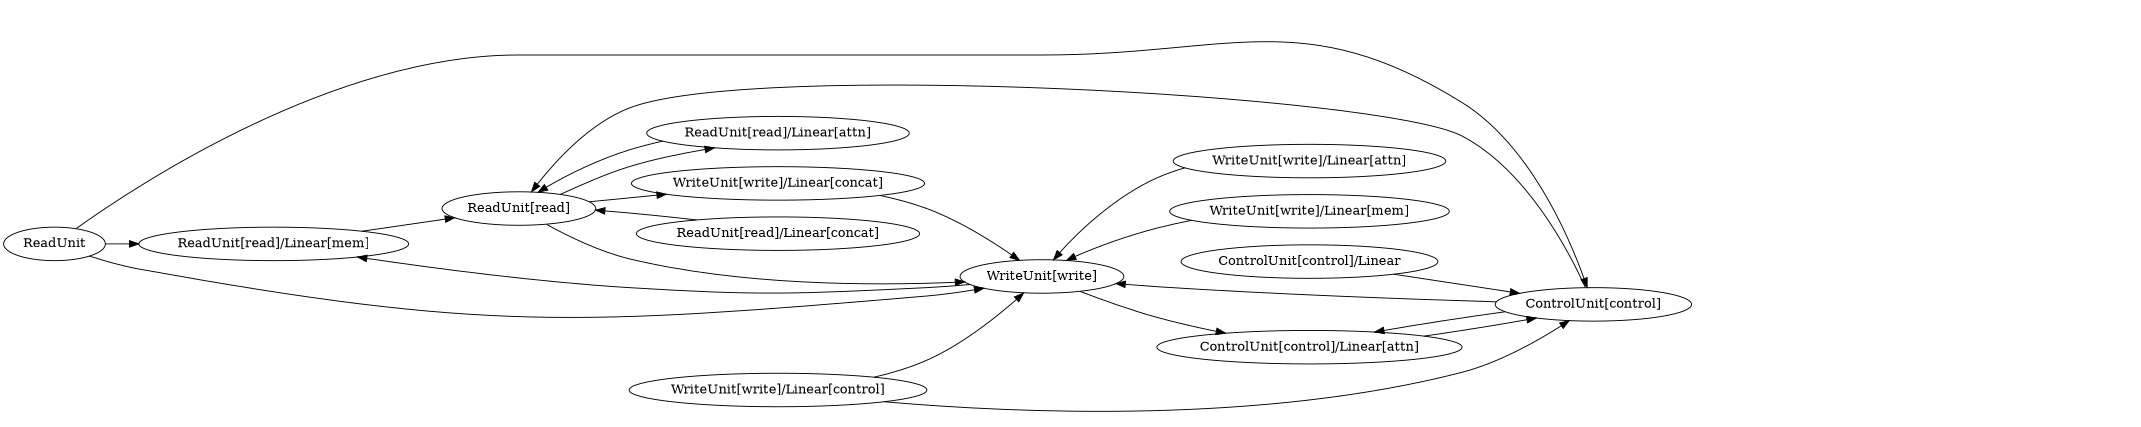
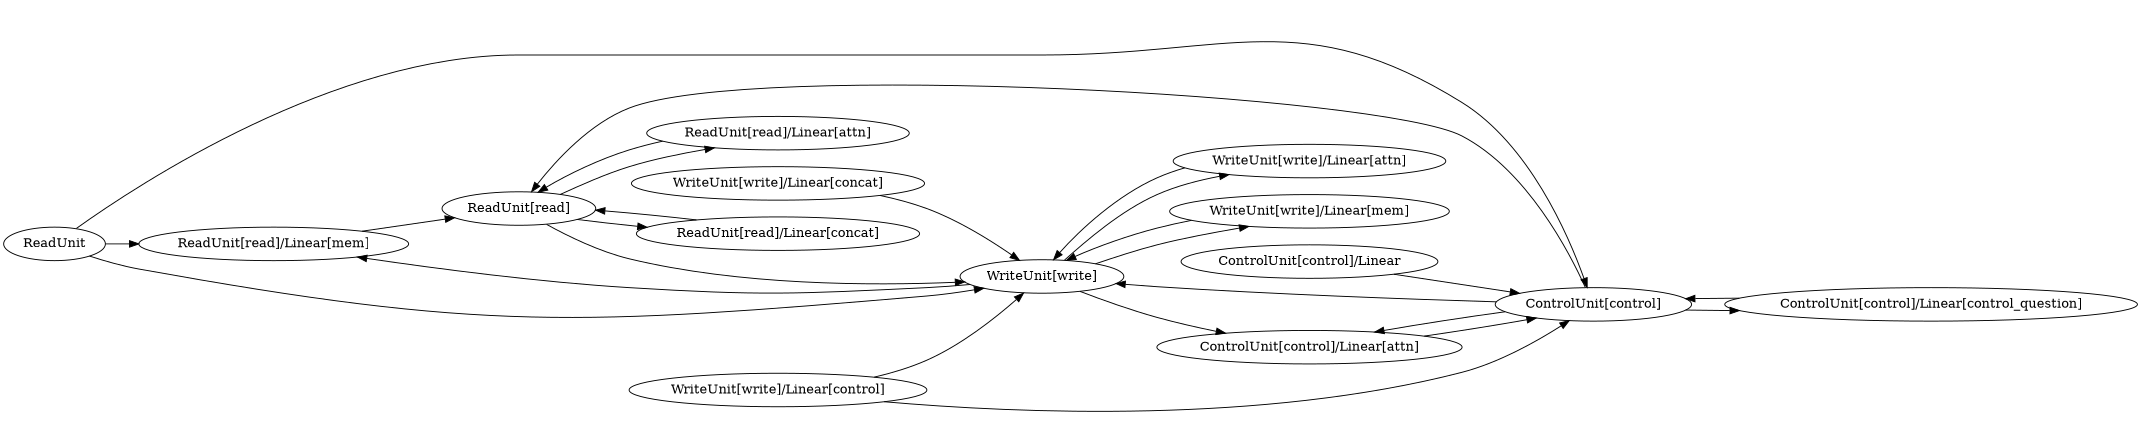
  strict digraph {
    rankdir=LR
    "ReadUnit[read]/Linear[mem]"
    "ReadUnit[read]"
    "ReadUnit[read]/Linear[concat]"
    "ReadUnit[read]/Linear[attn]"
    "WriteUnit[write]"
    "ControlUnit[control]/Linear[attn]"
    "WriteUnit[write]/Linear[attn]"
    "WriteUnit[write]/Linear[mem]"
    "ControlUnit[control]/Linear"
    "ControlUnit[control]"
+   "ControlUnit[control]/Linear[control_question]"
    "WriteUnit[write]/Linear[control]"
    "WriteUnit[write]/Linear[concat]"
    n14 [label=ReadUnit]
    "ReadUnit[read]/Linear[mem]" -> "ReadUnit[read]"
-   "ReadUnit[read]" -> "WriteUnit[write]/Linear[concat]"
+   "ReadUnit[read]" -> "ReadUnit[read]/Linear[concat]"
    "ReadUnit[read]" -> "ReadUnit[read]/Linear[attn]"
    "ReadUnit[read]" -> "WriteUnit[write]"
    "ReadUnit[read]/Linear[concat]" -> "ReadUnit[read]"
    "ReadUnit[read]/Linear[attn]" -> "ReadUnit[read]"
    "WriteUnit[write]" -> "ReadUnit[read]/Linear[mem]"
    "WriteUnit[write]" -> "ControlUnit[control]/Linear[attn]"
+   "WriteUnit[write]" -> "WriteUnit[write]/Linear[attn]"
+   "WriteUnit[write]" -> "WriteUnit[write]/Linear[mem]"
    "ControlUnit[control]/Linear[attn]" -> "ControlUnit[control]"
    "WriteUnit[write]/Linear[attn]" -> "WriteUnit[write]"
    "WriteUnit[write]/Linear[mem]" -> "WriteUnit[write]"
    "ControlUnit[control]/Linear" -> "ControlUnit[control]"
    "ControlUnit[control]" -> "ReadUnit[read]"
    "ControlUnit[control]" -> "WriteUnit[write]"
    "ControlUnit[control]" -> "ControlUnit[control]/Linear[attn]"
+   "ControlUnit[control]" -> "ControlUnit[control]/Linear[control_question]"
+   "ControlUnit[control]/Linear[control_question]" -> "ControlUnit[control]"
    "WriteUnit[write]/Linear[control]" -> "WriteUnit[write]"
    "WriteUnit[write]/Linear[control]" -> "ControlUnit[control]"
    "WriteUnit[write]/Linear[concat]" -> "WriteUnit[write]"
    n14 -> "ReadUnit[read]/Linear[mem]"
    n14 -> "WriteUnit[write]"
    n14 -> "ControlUnit[control]"
  }
